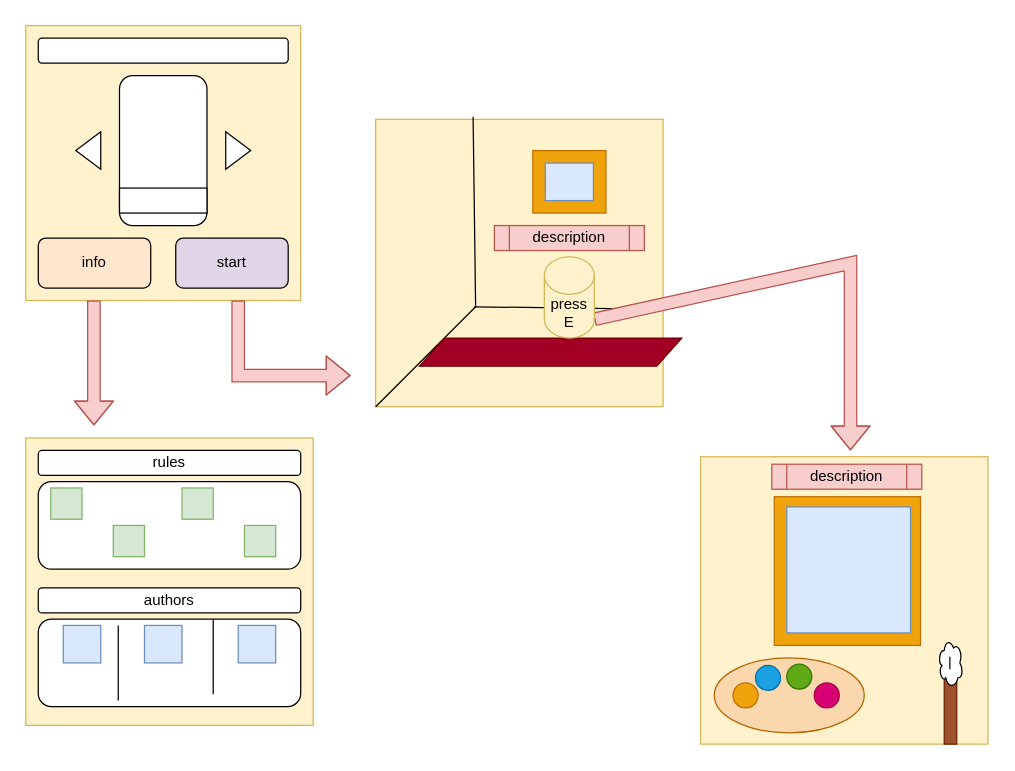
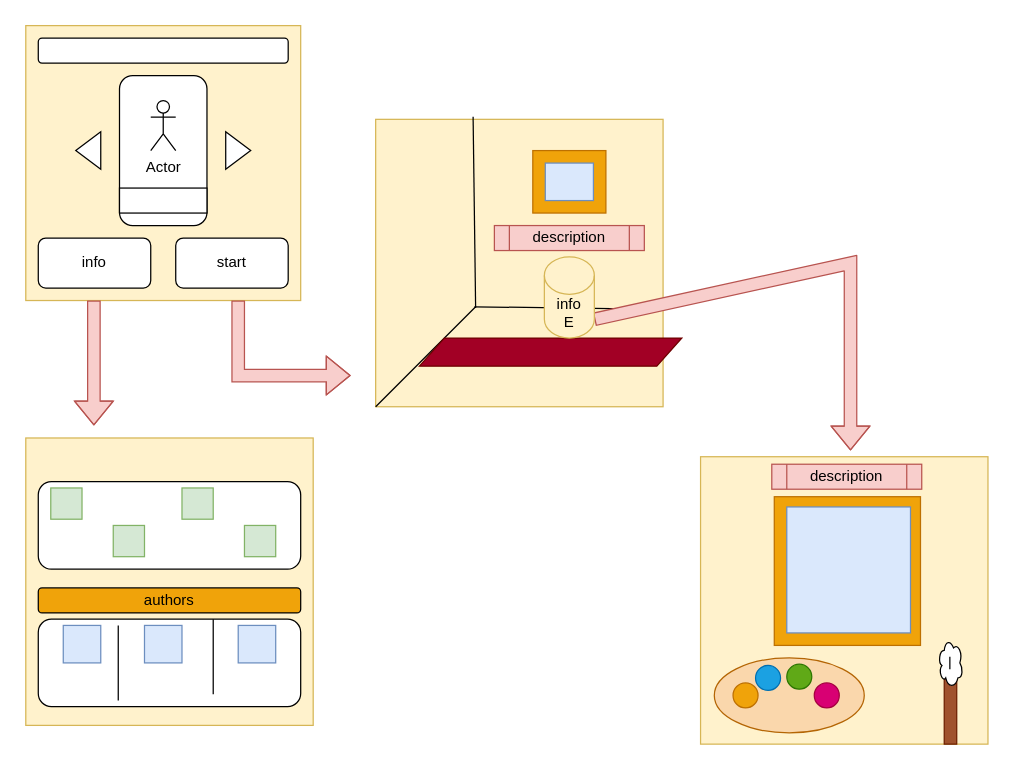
  <mxCell id="0" />
  <mxCell id="1" parent="0" />
  <mxCell id="2" value="" style="whiteSpace=wrap;html=1;aspect=fixed;fillColor=#fff2cc;strokeColor=#d6b656;" vertex="1" parent="1"><mxGeometry x="20" y="20" width="220" height="220" as="geometry" /></mxCell>
  <mxCell id="3" value="" style="rounded=1;whiteSpace=wrap;html=1;" vertex="1" parent="1"><mxGeometry x="95" y="60" width="70" height="120" as="geometry" /></mxCell>
  <mxCell id="4" value="" style="rounded=1;whiteSpace=wrap;html=1;" vertex="1" parent="1"><mxGeometry x="30" y="30" width="200" height="20" as="geometry" /></mxCell>
  <mxCell id="5" value="" style="triangle;whiteSpace=wrap;html=1;direction=west;" vertex="1" parent="1"><mxGeometry x="60" y="105" width="20" height="30" as="geometry" /></mxCell>
  <mxCell id="6" value="" style="triangle;whiteSpace=wrap;html=1;" vertex="1" parent="1"><mxGeometry x="180" y="105" width="20" height="30" as="geometry" /></mxCell>
  <mxCell id="7" value="" style="rounded=0;whiteSpace=wrap;html=1;" vertex="1" parent="1"><mxGeometry x="95" y="150" width="70" height="20" as="geometry" /></mxCell>
- <mxCell id="9" value="start" style="rounded=1;whiteSpace=wrap;html=1;fillColor=#e1d5e7;" vertex="1" parent="1"><mxGeometry x="140" y="190" width="90" height="40" as="geometry" /></mxCell>
- <mxCell id="10" value="info" style="rounded=1;whiteSpace=wrap;html=1;fillColor=#ffe6cc;" vertex="1" parent="1"><mxGeometry x="30" y="190" width="90" height="40" as="geometry" /></mxCell>
+ <mxCell id="8" value="Actor" style="shape=umlActor;verticalLabelPosition=bottom;verticalAlign=top;html=1;outlineConnect=0;" vertex="1" parent="1"><mxGeometry x="120" y="80" width="20" height="40" as="geometry" /></mxCell>
+ <mxCell id="9" value="start" style="rounded=1;whiteSpace=wrap;html=1;" vertex="1" parent="1"><mxGeometry x="140" y="190" width="90" height="40" as="geometry" /></mxCell>
+ <mxCell id="10" value="info" style="rounded=1;whiteSpace=wrap;html=1;" vertex="1" parent="1"><mxGeometry x="30" y="190" width="90" height="40" as="geometry" /></mxCell>
  <mxCell id="11" value="" style="shape=flexArrow;endArrow=classic;html=1;rounded=0;fillColor=#f8cecc;strokeColor=#b85450;" edge="1" parent="1"><mxGeometry width="50" height="50" relative="1" as="geometry"><mxPoint x="74.5" y="240" as="sourcePoint" /><mxPoint x="74.5" y="340" as="targetPoint" /><Array as="points"><mxPoint x="74.5" y="300" /></Array></mxGeometry></mxCell>
  <mxCell id="12" value="" style="whiteSpace=wrap;html=1;aspect=fixed;fillColor=#fff2cc;strokeColor=#d6b656;" vertex="1" parent="1"><mxGeometry x="20" y="350" width="230" height="230" as="geometry" /></mxCell>
  <mxCell id="13" value="" style="shape=flexArrow;endArrow=classic;html=1;rounded=0;fillColor=#f8cecc;strokeColor=#b85450;" edge="1" parent="1"><mxGeometry width="50" height="50" relative="1" as="geometry"><mxPoint x="190" y="240" as="sourcePoint" /><mxPoint x="280" y="300" as="targetPoint" /><Array as="points"><mxPoint x="190" y="300" /></Array></mxGeometry></mxCell>
  <mxCell id="14" value="" style="whiteSpace=wrap;html=1;aspect=fixed;fillColor=#fff2cc;strokeColor=#d6b656;" vertex="1" parent="1"><mxGeometry x="300" y="95" width="230" height="230" as="geometry" /></mxCell>
  <mxCell id="15" value="" style="rounded=1;whiteSpace=wrap;html=1;" vertex="1" parent="1"><mxGeometry x="30" y="385" width="210" height="70" as="geometry" /></mxCell>
  <mxCell id="16" value="" style="rounded=1;whiteSpace=wrap;html=1;" vertex="1" parent="1"><mxGeometry x="30" y="495" width="210" height="70" as="geometry" /></mxCell>
  <mxCell id="17" value="" style="whiteSpace=wrap;html=1;aspect=fixed;fillColor=#dae8fc;strokeColor=#6c8ebf;" vertex="1" parent="1"><mxGeometry x="50" y="500" width="30" height="30" as="geometry" /></mxCell>
  <mxCell id="18" value="" style="whiteSpace=wrap;html=1;aspect=fixed;fillColor=#dae8fc;strokeColor=#6c8ebf;" vertex="1" parent="1"><mxGeometry x="115" y="500" width="30" height="30" as="geometry" /></mxCell>
  <mxCell id="19" value="" style="whiteSpace=wrap;html=1;aspect=fixed;fillColor=#dae8fc;strokeColor=#6c8ebf;" vertex="1" parent="1"><mxGeometry x="190" y="500" width="30" height="30" as="geometry" /></mxCell>
  <mxCell id="20" value="" style="endArrow=none;html=1;rounded=0;" edge="1" parent="1"><mxGeometry width="50" height="50" relative="1" as="geometry"><mxPoint x="94" y="500" as="sourcePoint" /><mxPoint x="94" y="560" as="targetPoint" /></mxGeometry></mxCell>
  <mxCell id="21" value="" style="endArrow=none;html=1;rounded=0;" edge="1" parent="1"><mxGeometry width="50" height="50" relative="1" as="geometry"><mxPoint x="170" y="495" as="sourcePoint" /><mxPoint x="170" y="555" as="targetPoint" /></mxGeometry></mxCell>
- <mxCell id="22" value="authors" style="rounded=1;whiteSpace=wrap;html=1;" vertex="1" parent="1"><mxGeometry x="30" y="470" width="210" height="20" as="geometry" /></mxCell>
- <mxCell id="23" value="rules" style="rounded=1;whiteSpace=wrap;html=1;" vertex="1" parent="1"><mxGeometry x="30" y="360" width="210" height="20" as="geometry" /></mxCell>
+ <mxCell id="22" value="authors" style="rounded=1;whiteSpace=wrap;html=1;fillColor=#f0a30a;" vertex="1" parent="1"><mxGeometry x="30" y="470" width="210" height="20" as="geometry" /></mxCell>
  <mxCell id="24" value="" style="whiteSpace=wrap;html=1;aspect=fixed;fillColor=#d5e8d4;strokeColor=#82b366;" vertex="1" parent="1"><mxGeometry x="40" y="390" width="25" height="25" as="geometry" /></mxCell>
  <mxCell id="25" value="" style="whiteSpace=wrap;html=1;aspect=fixed;fillColor=#d5e8d4;strokeColor=#82b366;" vertex="1" parent="1"><mxGeometry x="90" y="420" width="25" height="25" as="geometry" /></mxCell>
  <mxCell id="26" value="" style="whiteSpace=wrap;html=1;aspect=fixed;fillColor=#d5e8d4;strokeColor=#82b366;" vertex="1" parent="1"><mxGeometry x="145" y="390" width="25" height="25" as="geometry" /></mxCell>
  <mxCell id="27" value="" style="whiteSpace=wrap;html=1;aspect=fixed;fillColor=#d5e8d4;strokeColor=#82b366;" vertex="1" parent="1"><mxGeometry x="195" y="420" width="25" height="25" as="geometry" /></mxCell>
  <mxCell id="28" value="" style="endArrow=none;html=1;rounded=0;" edge="1" parent="1"><mxGeometry width="50" height="50" relative="1" as="geometry"><mxPoint x="300" y="325" as="sourcePoint" /><mxPoint x="380" y="245" as="targetPoint" /><Array as="points"><mxPoint x="320" y="305" /></Array></mxGeometry></mxCell>
  <mxCell id="29" value="" style="endArrow=none;html=1;rounded=0;entryX=1;entryY=0.661;entryDx=0;entryDy=0;entryPerimeter=0;" edge="1" parent="1" target="14"><mxGeometry width="50" height="50" relative="1" as="geometry"><mxPoint x="379" y="245" as="sourcePoint" /><mxPoint x="479" y="245" as="targetPoint" /></mxGeometry></mxCell>
  <mxCell id="30" value="" style="endArrow=none;html=1;rounded=0;entryX=0.339;entryY=-0.009;entryDx=0;entryDy=0;entryPerimeter=0;" edge="1" parent="1" target="14"><mxGeometry width="50" height="50" relative="1" as="geometry"><mxPoint x="380" y="246" as="sourcePoint" /><mxPoint x="380" y="146" as="targetPoint" /></mxGeometry></mxCell>
  <mxCell id="31" value="" style="shape=parallelogram;perimeter=parallelogramPerimeter;whiteSpace=wrap;html=1;fixedSize=1;fillColor=#a20025;fontColor=#ffffff;strokeColor=#6F0000;" vertex="1" parent="1"><mxGeometry x="335" y="270" width="210" height="22.5" as="geometry" /></mxCell>
  <mxCell id="32" value="" style="shape=flexArrow;endArrow=classic;html=1;rounded=0;fillColor=#f8cecc;strokeColor=#b85450;exitX=1;exitY=1;exitDx=0;exitDy=-15;exitPerimeter=0;" edge="1" parent="1" source="33"><mxGeometry width="50" height="50" relative="1" as="geometry"><mxPoint x="680" y="150" as="sourcePoint" /><mxPoint x="680" y="360" as="targetPoint" /><Array as="points"><mxPoint x="680" y="210" /></Array></mxGeometry></mxCell>
- <mxCell id="33" value="press&lt;br&gt;E" style="shape=cylinder3;whiteSpace=wrap;html=1;boundedLbl=1;backgroundOutline=1;size=15;fillColor=#fff2cc;strokeColor=#d6b656;" vertex="1" parent="1"><mxGeometry x="435" y="205" width="40" height="65" as="geometry" /></mxCell>
+ <mxCell id="33" value="info&lt;br&gt;E" style="shape=cylinder3;whiteSpace=wrap;html=1;boundedLbl=1;backgroundOutline=1;size=15;fillColor=#fff2cc;strokeColor=#d6b656;" vertex="1" parent="1"><mxGeometry x="435" y="205" width="40" height="65" as="geometry" /></mxCell>
  <mxCell id="34" value="" style="whiteSpace=wrap;html=1;aspect=fixed;fillColor=#fff2cc;strokeColor=#d6b656;" vertex="1" parent="1"><mxGeometry x="560" y="365" width="230" height="230" as="geometry" /></mxCell>
  <mxCell id="35" value="" style="rounded=0;whiteSpace=wrap;html=1;fillColor=#f0a30a;strokeColor=#BD7000;fontColor=#000000;" vertex="1" parent="1"><mxGeometry x="619" y="397" width="117" height="119" as="geometry" /></mxCell>
  <mxCell id="36" value="" style="rounded=0;whiteSpace=wrap;html=1;fillColor=#dae8fc;strokeColor=#6c8ebf;" vertex="1" parent="1"><mxGeometry x="629" y="405.19" width="99" height="100.81" as="geometry" /></mxCell>
  <mxCell id="37" value="description" style="shape=process;whiteSpace=wrap;html=1;backgroundOutline=1;fillColor=#f8cecc;strokeColor=#b85450;" vertex="1" parent="1"><mxGeometry x="617" y="371" width="120" height="20" as="geometry" /></mxCell>
  <mxCell id="38" value="" style="group" vertex="1" connectable="0" parent="1"><mxGeometry x="571" y="526" width="120" height="60" as="geometry" /></mxCell>
  <mxCell id="39" value="" style="ellipse;whiteSpace=wrap;html=1;fillColor=#fad7ac;strokeColor=#b46504;" vertex="1" parent="38"><mxGeometry width="120" height="60" as="geometry" /></mxCell>
  <mxCell id="40" value="" style="ellipse;whiteSpace=wrap;html=1;aspect=fixed;fillColor=#f0a30a;fontColor=#000000;strokeColor=#BD7000;" vertex="1" parent="38"><mxGeometry x="15" y="20" width="20" height="20" as="geometry" /></mxCell>
  <mxCell id="41" value="" style="ellipse;whiteSpace=wrap;html=1;aspect=fixed;fillColor=#60a917;fontColor=#ffffff;strokeColor=#2D7600;" vertex="1" parent="38"><mxGeometry x="58" y="5" width="20" height="20" as="geometry" /></mxCell>
  <mxCell id="42" value="" style="ellipse;whiteSpace=wrap;html=1;aspect=fixed;fillColor=#1ba1e2;fontColor=#ffffff;strokeColor=#006EAF;" vertex="1" parent="38"><mxGeometry x="33" y="6" width="20" height="20" as="geometry" /></mxCell>
  <mxCell id="43" value="" style="ellipse;whiteSpace=wrap;html=1;aspect=fixed;fillColor=#d80073;fontColor=#ffffff;strokeColor=#A50040;" vertex="1" parent="38"><mxGeometry x="80" y="20" width="20" height="20" as="geometry" /></mxCell>
  <mxCell id="44" value="" style="rounded=0;whiteSpace=wrap;html=1;fillColor=#a0522d;fontColor=#ffffff;strokeColor=#6D1F00;" vertex="1" parent="1"><mxGeometry x="755" y="535" width="10" height="60" as="geometry" /></mxCell>
  <mxCell id="45" value="" style="ellipse;shape=cloud;whiteSpace=wrap;html=1;" vertex="1" parent="1"><mxGeometry x="750" y="510" width="20" height="40" as="geometry" /></mxCell>
  <mxCell id="46" value="" style="endArrow=none;html=1;rounded=0;" edge="1" parent="1"><mxGeometry width="50" height="50" relative="1" as="geometry"><mxPoint x="759.5" y="525" as="sourcePoint" /><mxPoint x="759.5" y="535" as="targetPoint" /></mxGeometry></mxCell>
  <mxCell id="47" value="" style="rounded=0;whiteSpace=wrap;html=1;fillColor=#f0a30a;strokeColor=#BD7000;fontColor=#000000;" vertex="1" parent="1"><mxGeometry x="425.75" y="120" width="58.5" height="50" as="geometry" /></mxCell>
  <mxCell id="48" value="" style="rounded=0;whiteSpace=wrap;html=1;fillColor=#dae8fc;strokeColor=#6c8ebf;" vertex="1" parent="1"><mxGeometry x="435.75" y="130" width="38.5" height="30" as="geometry" /></mxCell>
  <mxCell id="49" value="description" style="shape=process;whiteSpace=wrap;html=1;backgroundOutline=1;fillColor=#f8cecc;strokeColor=#b85450;" vertex="1" parent="1"><mxGeometry x="395" y="180" width="120" height="20" as="geometry" /></mxCell>
